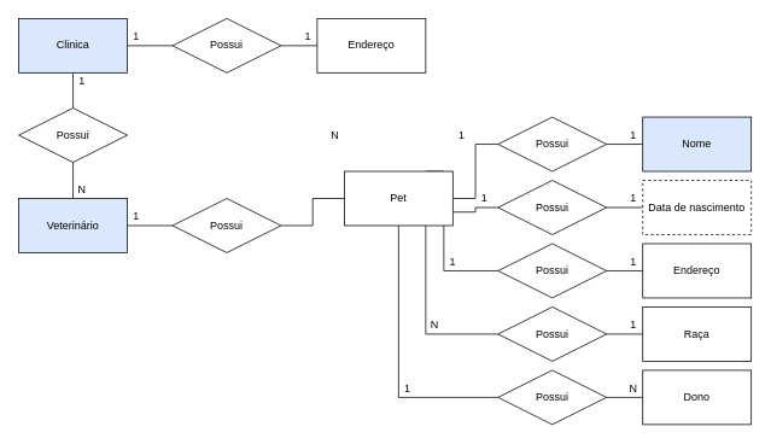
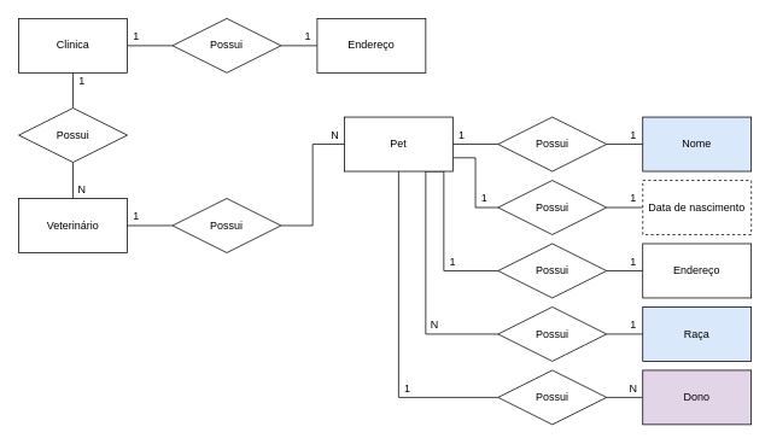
  <mxCell id="0" />
  <mxCell id="1" parent="0" />
  <mxCell id="2" style="edgeStyle=orthogonalEdgeStyle;rounded=0;orthogonalLoop=1;jettySize=auto;html=1;exitX=1;exitY=0.5;exitDx=0;exitDy=0;endArrow=none;endFill=0;" parent="1" source="4" target="6" edge="1"><mxGeometry relative="1" as="geometry" /></mxCell>
  <mxCell id="3" style="edgeStyle=orthogonalEdgeStyle;rounded=0;orthogonalLoop=1;jettySize=auto;html=1;exitX=0.5;exitY=1;exitDx=0;exitDy=0;entryX=0.5;entryY=0;entryDx=0;entryDy=0;endArrow=none;endFill=0;" parent="1" source="4" target="42" edge="1"><mxGeometry relative="1" as="geometry" /></mxCell>
- <mxCell id="4" value="Clinica" style="rounded=0;whiteSpace=wrap;html=1;fillColor=#dae8fc;" parent="1" vertex="1"><mxGeometry x="20" y="20" width="120" height="60" as="geometry" /></mxCell>
+ <mxCell id="4" value="Clinica" style="rounded=0;whiteSpace=wrap;html=1;" parent="1" vertex="1"><mxGeometry x="20" y="20" width="120" height="60" as="geometry" /></mxCell>
  <mxCell id="5" style="edgeStyle=orthogonalEdgeStyle;rounded=0;orthogonalLoop=1;jettySize=auto;html=1;entryX=0;entryY=0.5;entryDx=0;entryDy=0;endArrow=none;endFill=0;" parent="1" source="6" target="7" edge="1"><mxGeometry relative="1" as="geometry" /></mxCell>
  <mxCell id="6" value="Possui" style="shape=rhombus;perimeter=rhombusPerimeter;whiteSpace=wrap;html=1;align=center;" parent="1" vertex="1"><mxGeometry x="190" y="20" width="120" height="60" as="geometry" /></mxCell>
  <mxCell id="7" value="Endereço" style="rounded=0;whiteSpace=wrap;html=1;" parent="1" vertex="1"><mxGeometry x="350" y="20" width="120" height="60" as="geometry" /></mxCell>
  <mxCell id="8" value="1" style="text;html=1;strokeColor=none;fillColor=none;align=center;verticalAlign=middle;whiteSpace=wrap;rounded=0;" parent="1" vertex="1"><mxGeometry x="140" y="30" width="20" height="20" as="geometry" /></mxCell>
  <mxCell id="9" value="1" style="text;html=1;strokeColor=none;fillColor=none;align=center;verticalAlign=middle;whiteSpace=wrap;rounded=0;" parent="1" vertex="1"><mxGeometry x="330" y="30" width="20" height="20" as="geometry" /></mxCell>
  <mxCell id="10" style="edgeStyle=orthogonalEdgeStyle;rounded=0;orthogonalLoop=1;jettySize=auto;html=1;exitX=1;exitY=0.5;exitDx=0;exitDy=0;endArrow=none;endFill=0;" parent="1" source="15" target="17" edge="1"><mxGeometry relative="1" as="geometry" /></mxCell>
  <mxCell id="11" style="edgeStyle=orthogonalEdgeStyle;rounded=0;orthogonalLoop=1;jettySize=auto;html=1;exitX=1;exitY=0.75;exitDx=0;exitDy=0;entryX=0;entryY=0.5;entryDx=0;entryDy=0;endArrow=none;endFill=0;" parent="1" source="15" target="22" edge="1"><mxGeometry relative="1" as="geometry" /></mxCell>
  <mxCell id="12" style="edgeStyle=orthogonalEdgeStyle;rounded=0;orthogonalLoop=1;jettySize=auto;html=1;exitX=0.75;exitY=1;exitDx=0;exitDy=0;entryX=0;entryY=0.5;entryDx=0;entryDy=0;endArrow=none;endFill=0;" parent="1" source="15" target="27" edge="1"><mxGeometry relative="1" as="geometry"><Array as="points"><mxPoint x="490" y="189" /><mxPoint x="490" y="299" /></Array></mxGeometry></mxCell>
  <mxCell id="13" style="edgeStyle=orthogonalEdgeStyle;rounded=0;orthogonalLoop=1;jettySize=auto;html=1;exitX=0.75;exitY=1;exitDx=0;exitDy=0;entryX=0;entryY=0.5;entryDx=0;entryDy=0;endArrow=none;endFill=0;" parent="1" source="15" target="32" edge="1"><mxGeometry relative="1" as="geometry" /></mxCell>
  <mxCell id="14" style="edgeStyle=orthogonalEdgeStyle;rounded=0;orthogonalLoop=1;jettySize=auto;html=1;exitX=0.5;exitY=1;exitDx=0;exitDy=0;entryX=0;entryY=0.5;entryDx=0;entryDy=0;endArrow=none;endFill=0;" parent="1" source="15" target="34" edge="1"><mxGeometry relative="1" as="geometry" /></mxCell>
- <mxCell id="15" value="Pet" style="rounded=0;whiteSpace=wrap;html=1;" parent="1" vertex="1"><mxGeometry x="380" y="189" width="120" height="60" as="geometry" /></mxCell>
+ <mxCell id="15" value="Pet" style="rounded=0;whiteSpace=wrap;html=1;" parent="1" vertex="1"><mxGeometry x="380" y="129" width="120" height="60" as="geometry" /></mxCell>
  <mxCell id="16" style="edgeStyle=orthogonalEdgeStyle;rounded=0;orthogonalLoop=1;jettySize=auto;html=1;entryX=0;entryY=0.5;entryDx=0;entryDy=0;endArrow=none;endFill=0;" parent="1" source="17" target="18" edge="1"><mxGeometry relative="1" as="geometry" /></mxCell>
  <mxCell id="17" value="Possui" style="shape=rhombus;perimeter=rhombusPerimeter;whiteSpace=wrap;html=1;align=center;" parent="1" vertex="1"><mxGeometry x="550" y="129" width="120" height="60" as="geometry" /></mxCell>
  <mxCell id="18" value="Nome" style="rounded=0;whiteSpace=wrap;html=1;fillColor=#dae8fc;" parent="1" vertex="1"><mxGeometry x="710" y="129" width="120" height="60" as="geometry" /></mxCell>
  <mxCell id="19" value="1" style="text;html=1;strokeColor=none;fillColor=none;align=center;verticalAlign=middle;whiteSpace=wrap;rounded=0;" parent="1" vertex="1"><mxGeometry x="500" y="139" width="20" height="20" as="geometry" /></mxCell>
  <mxCell id="20" value="1" style="text;html=1;strokeColor=none;fillColor=none;align=center;verticalAlign=middle;whiteSpace=wrap;rounded=0;" parent="1" vertex="1"><mxGeometry x="690" y="139" width="20" height="20" as="geometry" /></mxCell>
  <mxCell id="21" style="edgeStyle=orthogonalEdgeStyle;rounded=0;orthogonalLoop=1;jettySize=auto;html=1;entryX=0;entryY=0.5;entryDx=0;entryDy=0;endArrow=none;endFill=0;" parent="1" source="22" target="23" edge="1"><mxGeometry relative="1" as="geometry" /></mxCell>
  <mxCell id="22" value="Possui" style="shape=rhombus;perimeter=rhombusPerimeter;whiteSpace=wrap;html=1;align=center;" parent="1" vertex="1"><mxGeometry x="550" y="199" width="120" height="60" as="geometry" /></mxCell>
  <mxCell id="23" value="Data de nascimento" style="rounded=0;whiteSpace=wrap;html=1;dashed=1;" parent="1" vertex="1"><mxGeometry x="710" y="199" width="120" height="60" as="geometry" /></mxCell>
  <mxCell id="24" value="1" style="text;html=1;strokeColor=none;fillColor=none;align=center;verticalAlign=middle;whiteSpace=wrap;rounded=0;" parent="1" vertex="1"><mxGeometry x="525" y="209" width="20" height="20" as="geometry" /></mxCell>
  <mxCell id="25" value="1" style="text;html=1;strokeColor=none;fillColor=none;align=center;verticalAlign=middle;whiteSpace=wrap;rounded=0;" parent="1" vertex="1"><mxGeometry x="690" y="209" width="20" height="20" as="geometry" /></mxCell>
  <mxCell id="26" style="edgeStyle=orthogonalEdgeStyle;rounded=0;orthogonalLoop=1;jettySize=auto;html=1;entryX=0;entryY=0.5;entryDx=0;entryDy=0;endArrow=none;endFill=0;" parent="1" source="27" target="28" edge="1"><mxGeometry relative="1" as="geometry" /></mxCell>
  <mxCell id="27" value="Possui" style="shape=rhombus;perimeter=rhombusPerimeter;whiteSpace=wrap;html=1;align=center;" parent="1" vertex="1"><mxGeometry x="550" y="269" width="120" height="60" as="geometry" /></mxCell>
  <mxCell id="28" value="Endereço" style="rounded=0;whiteSpace=wrap;html=1;" parent="1" vertex="1"><mxGeometry x="710" y="269" width="120" height="60" as="geometry" /></mxCell>
  <mxCell id="29" value="1" style="text;html=1;strokeColor=none;fillColor=none;align=center;verticalAlign=middle;whiteSpace=wrap;rounded=0;" parent="1" vertex="1"><mxGeometry x="490" y="279" width="20" height="20" as="geometry" /></mxCell>
  <mxCell id="30" value="1" style="text;html=1;strokeColor=none;fillColor=none;align=center;verticalAlign=middle;whiteSpace=wrap;rounded=0;" parent="1" vertex="1"><mxGeometry x="690" y="279" width="20" height="20" as="geometry" /></mxCell>
  <mxCell id="31" style="edgeStyle=orthogonalEdgeStyle;rounded=0;orthogonalLoop=1;jettySize=auto;html=1;entryX=0;entryY=0.5;entryDx=0;entryDy=0;endArrow=none;endFill=0;" parent="1" source="32" target="37" edge="1"><mxGeometry relative="1" as="geometry" /></mxCell>
  <mxCell id="32" value="Possui" style="shape=rhombus;perimeter=rhombusPerimeter;whiteSpace=wrap;html=1;align=center;" parent="1" vertex="1"><mxGeometry x="550" y="339" width="120" height="60" as="geometry" /></mxCell>
  <mxCell id="33" style="edgeStyle=orthogonalEdgeStyle;rounded=0;orthogonalLoop=1;jettySize=auto;html=1;entryX=0;entryY=0.5;entryDx=0;entryDy=0;endArrow=none;endFill=0;" parent="1" source="34" target="38" edge="1"><mxGeometry relative="1" as="geometry" /></mxCell>
  <mxCell id="34" value="Possui" style="shape=rhombus;perimeter=rhombusPerimeter;whiteSpace=wrap;html=1;align=center;" parent="1" vertex="1"><mxGeometry x="550" y="409" width="120" height="60" as="geometry" /></mxCell>
  <mxCell id="35" value="N" style="text;html=1;strokeColor=none;fillColor=none;align=center;verticalAlign=middle;whiteSpace=wrap;rounded=0;" parent="1" vertex="1"><mxGeometry x="470" y="349" width="20" height="20" as="geometry" /></mxCell>
  <mxCell id="36" value="1" style="text;html=1;strokeColor=none;fillColor=none;align=center;verticalAlign=middle;whiteSpace=wrap;rounded=0;" parent="1" vertex="1"><mxGeometry x="440" y="419" width="20" height="20" as="geometry" /></mxCell>
- <mxCell id="37" value="Raça" style="rounded=0;whiteSpace=wrap;html=1;" parent="1" vertex="1"><mxGeometry x="710" y="339" width="120" height="60" as="geometry" /></mxCell>
- <mxCell id="38" value="Dono" style="rounded=0;whiteSpace=wrap;html=1;" parent="1" vertex="1"><mxGeometry x="710" y="409" width="120" height="60" as="geometry" /></mxCell>
+ <mxCell id="37" value="Raça" style="rounded=0;whiteSpace=wrap;html=1;fillColor=#dae8fc;" parent="1" vertex="1"><mxGeometry x="710" y="339" width="120" height="60" as="geometry" /></mxCell>
+ <mxCell id="38" value="Dono" style="rounded=0;whiteSpace=wrap;html=1;fillColor=#e1d5e7;" parent="1" vertex="1"><mxGeometry x="710" y="409" width="120" height="60" as="geometry" /></mxCell>
  <mxCell id="39" value="1" style="text;html=1;strokeColor=none;fillColor=none;align=center;verticalAlign=middle;whiteSpace=wrap;rounded=0;" parent="1" vertex="1"><mxGeometry x="690" y="349" width="20" height="20" as="geometry" /></mxCell>
  <mxCell id="40" value="N" style="text;html=1;strokeColor=none;fillColor=none;align=center;verticalAlign=middle;whiteSpace=wrap;rounded=0;" parent="1" vertex="1"><mxGeometry x="690" y="419" width="20" height="20" as="geometry" /></mxCell>
  <mxCell id="41" style="edgeStyle=orthogonalEdgeStyle;rounded=0;orthogonalLoop=1;jettySize=auto;html=1;exitX=0.5;exitY=1;exitDx=0;exitDy=0;entryX=0.5;entryY=0;entryDx=0;entryDy=0;endArrow=none;endFill=0;" parent="1" source="42" target="44" edge="1"><mxGeometry relative="1" as="geometry" /></mxCell>
  <mxCell id="42" value="Possui" style="shape=rhombus;perimeter=rhombusPerimeter;whiteSpace=wrap;html=1;align=center;" parent="1" vertex="1"><mxGeometry x="20" y="119" width="120" height="60" as="geometry" /></mxCell>
  <mxCell id="43" style="edgeStyle=orthogonalEdgeStyle;rounded=0;orthogonalLoop=1;jettySize=auto;html=1;entryX=0;entryY=0.5;entryDx=0;entryDy=0;endArrow=none;endFill=0;" parent="1" source="44" target="48" edge="1"><mxGeometry relative="1" as="geometry" /></mxCell>
- <mxCell id="44" value="Veterinário" style="rounded=0;whiteSpace=wrap;html=1;fillColor=#dae8fc;" parent="1" vertex="1"><mxGeometry x="20" y="219" width="120" height="60" as="geometry" /></mxCell>
+ <mxCell id="44" value="Veterinário" style="rounded=0;whiteSpace=wrap;html=1;" parent="1" vertex="1"><mxGeometry x="20" y="219" width="120" height="60" as="geometry" /></mxCell>
  <mxCell id="45" value="1" style="text;html=1;strokeColor=none;fillColor=none;align=center;verticalAlign=middle;whiteSpace=wrap;rounded=0;" parent="1" vertex="1"><mxGeometry x="80" y="80" width="20" height="20" as="geometry" /></mxCell>
  <mxCell id="46" value="N" style="text;html=1;strokeColor=none;fillColor=none;align=center;verticalAlign=middle;whiteSpace=wrap;rounded=0;" parent="1" vertex="1"><mxGeometry x="80" y="199" width="20" height="20" as="geometry" /></mxCell>
  <mxCell id="47" style="edgeStyle=orthogonalEdgeStyle;rounded=0;orthogonalLoop=1;jettySize=auto;html=1;entryX=0;entryY=0.5;entryDx=0;entryDy=0;endArrow=none;endFill=0;" parent="1" source="48" target="15" edge="1"><mxGeometry relative="1" as="geometry" /></mxCell>
  <mxCell id="48" value="Possui" style="shape=rhombus;perimeter=rhombusPerimeter;whiteSpace=wrap;html=1;align=center;" parent="1" vertex="1"><mxGeometry x="190" y="219" width="120" height="60" as="geometry" /></mxCell>
  <mxCell id="49" value="N" style="text;html=1;strokeColor=none;fillColor=none;align=center;verticalAlign=middle;whiteSpace=wrap;rounded=0;" parent="1" vertex="1"><mxGeometry x="360" y="139" width="20" height="20" as="geometry" /></mxCell>
  <mxCell id="50" value="1" style="text;html=1;strokeColor=none;fillColor=none;align=center;verticalAlign=middle;whiteSpace=wrap;rounded=0;" parent="1" vertex="1"><mxGeometry x="140" y="229" width="20" height="20" as="geometry" /></mxCell>
